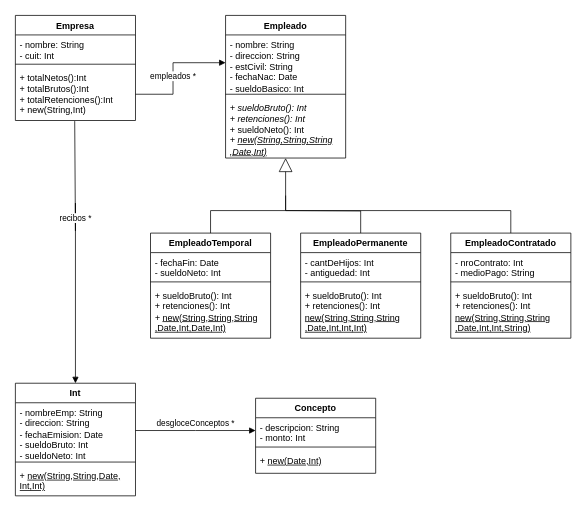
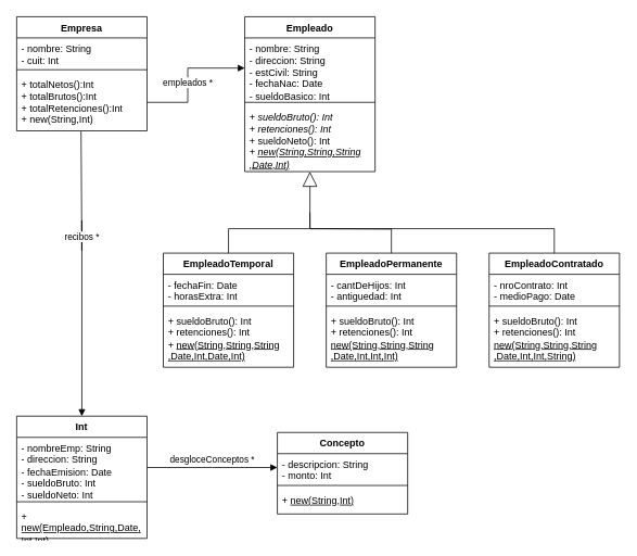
  <mxCell id="0" />
  <mxCell id="1" parent="0" />
  <mxCell id="2" value="Empresa" style="swimlane;fontStyle=1;align=center;verticalAlign=top;childLayout=stackLayout;horizontal=1;startSize=26;horizontalStack=0;resizeParent=1;resizeParentMax=0;resizeLast=0;collapsible=1;marginBottom=0;whiteSpace=wrap;html=1;" vertex="1" parent="1"><mxGeometry x="20" y="20" width="160" height="140" as="geometry" /></mxCell>
  <mxCell id="3" value="&lt;div&gt;- nombre: String&lt;/div&gt;&lt;div&gt;- cuit: Int&lt;/div&gt;" style="text;strokeColor=none;fillColor=none;align=left;verticalAlign=top;spacingLeft=4;spacingRight=4;overflow=hidden;rotatable=0;points=[[0,0.5],[1,0.5]];portConstraint=eastwest;whiteSpace=wrap;html=1;" vertex="1" parent="2"><mxGeometry y="26" width="160" height="34" as="geometry" /></mxCell>
  <mxCell id="4" value="" style="line;strokeWidth=1;fillColor=none;align=left;verticalAlign=middle;spacingTop=-1;spacingLeft=3;spacingRight=3;rotatable=0;labelPosition=right;points=[];portConstraint=eastwest;strokeColor=inherit;" vertex="1" parent="2"><mxGeometry y="60" width="160" height="10" as="geometry" /></mxCell>
  <mxCell id="5" value="&lt;div&gt;+ totalNetos():Int&lt;/div&gt;&lt;div&gt;+ totalBrutos():Int&lt;/div&gt;&lt;div&gt;+ totalRetenciones():Int&lt;/div&gt;&lt;div&gt;+ new(String,Int)&lt;/div&gt;" style="text;strokeColor=none;fillColor=none;align=left;verticalAlign=top;spacingLeft=4;spacingRight=4;overflow=hidden;rotatable=0;points=[[0,0.5],[1,0.5]];portConstraint=eastwest;whiteSpace=wrap;html=1;" vertex="1" parent="2"><mxGeometry y="70" width="160" height="70" as="geometry" /></mxCell>
  <mxCell id="6" value="Empleado" style="swimlane;fontStyle=1;align=center;verticalAlign=top;childLayout=stackLayout;horizontal=1;startSize=26;horizontalStack=0;resizeParent=1;resizeParentMax=0;resizeLast=0;collapsible=1;marginBottom=0;whiteSpace=wrap;html=1;" vertex="1" parent="1"><mxGeometry x="300" y="20" width="160" height="190" as="geometry" /></mxCell>
  <mxCell id="7" value="&lt;div&gt;- nombre: String&lt;/div&gt;&lt;div&gt;- direccion: String&lt;/div&gt;&lt;div&gt;- estCivil: String&lt;/div&gt;&lt;div&gt;- fechaNac: Date&lt;/div&gt;&lt;div&gt;- sueldoBasico: Int&lt;/div&gt;" style="text;strokeColor=none;fillColor=none;align=left;verticalAlign=top;spacingLeft=4;spacingRight=4;overflow=hidden;rotatable=0;points=[[0,0.5],[1,0.5]];portConstraint=eastwest;whiteSpace=wrap;html=1;" vertex="1" parent="6"><mxGeometry y="26" width="160" height="74" as="geometry" /></mxCell>
  <mxCell id="8" value="" style="line;strokeWidth=1;fillColor=none;align=left;verticalAlign=middle;spacingTop=-1;spacingLeft=3;spacingRight=3;rotatable=0;labelPosition=right;points=[];portConstraint=eastwest;strokeColor=inherit;" vertex="1" parent="6"><mxGeometry y="100" width="160" height="10" as="geometry" /></mxCell>
  <mxCell id="9" value="&lt;div&gt;&lt;i&gt;+ sueldoBruto(): Int&lt;/i&gt;&lt;/div&gt;&lt;div&gt;&lt;i&gt;+ retenciones(): Int&lt;/i&gt;&lt;/div&gt;&lt;div&gt;&lt;div&gt;&lt;u&gt;&lt;i&gt;&lt;/i&gt;&lt;/u&gt;&lt;/div&gt;&lt;div&gt;+ sueldoNeto(): Int&lt;/div&gt;&lt;/div&gt;&lt;div&gt;&lt;i&gt;+ &lt;u&gt;new(String,String,String&lt;/u&gt;&lt;/i&gt;&lt;/div&gt;&lt;div&gt;&lt;u&gt;&lt;i&gt;,Date,Int)&lt;/i&gt;&lt;/u&gt;&lt;/div&gt;" style="text;strokeColor=none;fillColor=none;align=left;verticalAlign=top;spacingLeft=4;spacingRight=4;overflow=hidden;rotatable=0;points=[[0,0.5],[1,0.5]];portConstraint=eastwest;whiteSpace=wrap;html=1;" vertex="1" parent="6"><mxGeometry y="110" width="160" height="80" as="geometry" /></mxCell>
  <mxCell id="10" value="EmpleadoTemporal" style="swimlane;fontStyle=1;align=center;verticalAlign=top;childLayout=stackLayout;horizontal=1;startSize=26;horizontalStack=0;resizeParent=1;resizeParentMax=0;resizeLast=0;collapsible=1;marginBottom=0;whiteSpace=wrap;html=1;" vertex="1" parent="1"><mxGeometry x="200" y="310" width="160" height="140" as="geometry" /></mxCell>
- <mxCell id="11" value="&lt;div&gt;- fechaFin: Date&lt;/div&gt;&lt;div&gt;- sueldoNeto: Int&lt;/div&gt;" style="text;strokeColor=none;fillColor=none;align=left;verticalAlign=top;spacingLeft=4;spacingRight=4;overflow=hidden;rotatable=0;points=[[0,0.5],[1,0.5]];portConstraint=eastwest;whiteSpace=wrap;html=1;" vertex="1" parent="10"><mxGeometry y="26" width="160" height="34" as="geometry" /></mxCell>
+ <mxCell id="11" value="&lt;div&gt;- fechaFin: Date&lt;/div&gt;&lt;div&gt;- horasExtra: Int&lt;/div&gt;" style="text;strokeColor=none;fillColor=none;align=left;verticalAlign=top;spacingLeft=4;spacingRight=4;overflow=hidden;rotatable=0;points=[[0,0.5],[1,0.5]];portConstraint=eastwest;whiteSpace=wrap;html=1;" vertex="1" parent="10"><mxGeometry y="26" width="160" height="34" as="geometry" /></mxCell>
  <mxCell id="12" value="" style="line;strokeWidth=1;fillColor=none;align=left;verticalAlign=middle;spacingTop=-1;spacingLeft=3;spacingRight=3;rotatable=0;labelPosition=right;points=[];portConstraint=eastwest;strokeColor=inherit;" vertex="1" parent="10"><mxGeometry y="60" width="160" height="10" as="geometry" /></mxCell>
  <mxCell id="13" value="&lt;div&gt;+ sueldoBruto(): Int&lt;/div&gt;&lt;div&gt;+ retenciones(): Int&lt;/div&gt;&lt;div&gt;&lt;div&gt;&lt;div&gt;&lt;i&gt;+&lt;/i&gt; &lt;u&gt;new(String,String,String&lt;/u&gt;&lt;/div&gt;&lt;div&gt;&lt;u&gt;,Date,Int,Date,Int)&lt;/u&gt;&lt;/div&gt;&lt;/div&gt;&lt;/div&gt;" style="text;strokeColor=none;fillColor=none;align=left;verticalAlign=top;spacingLeft=4;spacingRight=4;overflow=hidden;rotatable=0;points=[[0,0.5],[1,0.5]];portConstraint=eastwest;whiteSpace=wrap;html=1;" vertex="1" parent="10"><mxGeometry y="70" width="160" height="70" as="geometry" /></mxCell>
  <mxCell id="14" value="EmpleadoPermanente" style="swimlane;fontStyle=1;align=center;verticalAlign=top;childLayout=stackLayout;horizontal=1;startSize=26;horizontalStack=0;resizeParent=1;resizeParentMax=0;resizeLast=0;collapsible=1;marginBottom=0;whiteSpace=wrap;html=1;" vertex="1" parent="1"><mxGeometry x="400" y="310" width="160" height="140" as="geometry" /></mxCell>
  <mxCell id="15" value="&lt;div&gt;- cantDeHijos: Int&lt;/div&gt;&lt;div&gt;- antiguedad: Int&lt;/div&gt;" style="text;strokeColor=none;fillColor=none;align=left;verticalAlign=top;spacingLeft=4;spacingRight=4;overflow=hidden;rotatable=0;points=[[0,0.5],[1,0.5]];portConstraint=eastwest;whiteSpace=wrap;html=1;" vertex="1" parent="14"><mxGeometry y="26" width="160" height="34" as="geometry" /></mxCell>
  <mxCell id="16" value="" style="line;strokeWidth=1;fillColor=none;align=left;verticalAlign=middle;spacingTop=-1;spacingLeft=3;spacingRight=3;rotatable=0;labelPosition=right;points=[];portConstraint=eastwest;strokeColor=inherit;" vertex="1" parent="14"><mxGeometry y="60" width="160" height="10" as="geometry" /></mxCell>
  <mxCell id="17" value="&lt;div&gt;+ sueldoBruto(): Int&lt;/div&gt;&lt;div&gt;+ retenciones(): Int&lt;/div&gt;&lt;div&gt;&lt;div&gt;&lt;div&gt; &lt;u&gt;new(String,String,String&lt;/u&gt;&lt;/div&gt;&lt;div&gt;&lt;u&gt;,Date,Int,Int,Int)&lt;/u&gt;&lt;/div&gt;&lt;br&gt;&lt;/div&gt;&lt;/div&gt;" style="text;strokeColor=none;fillColor=none;align=left;verticalAlign=top;spacingLeft=4;spacingRight=4;overflow=hidden;rotatable=0;points=[[0,0.5],[1,0.5]];portConstraint=eastwest;whiteSpace=wrap;html=1;" vertex="1" parent="14"><mxGeometry y="70" width="160" height="70" as="geometry" /></mxCell>
  <mxCell id="18" value="" style="endArrow=block;endSize=16;endFill=0;html=1;rounded=0;entryX=0.5;entryY=1;entryDx=0;entryDy=0;" edge="1" parent="1" target="6"><mxGeometry width="160" relative="1" as="geometry"><mxPoint x="380" y="280" as="sourcePoint" /><mxPoint x="630" y="260" as="targetPoint" /></mxGeometry></mxCell>
  <mxCell id="19" value="" style="endArrow=none;html=1;edgeStyle=orthogonalEdgeStyle;rounded=0;entryX=0.5;entryY=0;entryDx=0;entryDy=0;" edge="1" parent="1" target="14"><mxGeometry relative="1" as="geometry"><mxPoint x="380" y="280" as="sourcePoint" /><mxPoint x="554" y="290" as="targetPoint" /></mxGeometry></mxCell>
  <mxCell id="20" value="" style="endArrow=none;html=1;edgeStyle=orthogonalEdgeStyle;rounded=0;exitX=0.5;exitY=0;exitDx=0;exitDy=0;" edge="1" parent="1" source="10"><mxGeometry relative="1" as="geometry"><mxPoint x="160" y="270" as="sourcePoint" /><mxPoint x="380" y="280" as="targetPoint" /><Array as="points"><mxPoint x="280" y="280" /></Array></mxGeometry></mxCell>
  <mxCell id="21" value="empleados *" style="html=1;verticalAlign=bottom;endArrow=block;curved=0;rounded=0;entryX=0;entryY=0.5;entryDx=0;entryDy=0;exitX=1;exitY=0.5;exitDx=0;exitDy=0;" edge="1" parent="1" source="5" target="7"><mxGeometry x="-0.198" width="80" relative="1" as="geometry"><mxPoint x="200" y="120" as="sourcePoint" /><mxPoint x="550" y="200" as="targetPoint" /><Array as="points"><mxPoint x="230" y="125" /><mxPoint x="230" y="83" /></Array><mxPoint as="offset" /></mxGeometry></mxCell>
  <mxCell id="22" value="Int" style="swimlane;fontStyle=1;align=center;verticalAlign=top;childLayout=stackLayout;horizontal=1;startSize=26;horizontalStack=0;resizeParent=1;resizeParentMax=0;resizeLast=0;collapsible=1;marginBottom=0;whiteSpace=wrap;html=1;" vertex="1" parent="1"><mxGeometry x="20" y="510" width="160" height="150" as="geometry" /></mxCell>
  <mxCell id="23" value="&lt;div&gt;- nombreEmp: String&lt;/div&gt;&lt;div&gt;- direccion: String&lt;/div&gt;&lt;div&gt;- fechaEmision: Date&lt;/div&gt;&lt;div&gt;- sueldoBruto: Int&lt;/div&gt;&lt;div&gt;- sueldoNeto: Int&lt;/div&gt;" style="text;strokeColor=none;fillColor=none;align=left;verticalAlign=top;spacingLeft=4;spacingRight=4;overflow=hidden;rotatable=0;points=[[0,0.5],[1,0.5]];portConstraint=eastwest;whiteSpace=wrap;html=1;" vertex="1" parent="22"><mxGeometry y="26" width="160" height="74" as="geometry" /></mxCell>
  <mxCell id="24" value="" style="line;strokeWidth=1;fillColor=none;align=left;verticalAlign=middle;spacingTop=-1;spacingLeft=3;spacingRight=3;rotatable=0;labelPosition=right;points=[];portConstraint=eastwest;strokeColor=inherit;" vertex="1" parent="22"><mxGeometry y="100" width="160" height="10" as="geometry" /></mxCell>
- <mxCell id="25" value="&lt;div&gt;+ &lt;u&gt;new(String,String,Date&lt;/u&gt;&lt;u&gt;,&lt;/u&gt;&lt;/div&gt;&lt;div&gt;&lt;u&gt;Int,Int)&lt;/u&gt;&lt;/div&gt;" style="text;strokeColor=none;fillColor=none;align=left;verticalAlign=top;spacingLeft=4;spacingRight=4;overflow=hidden;rotatable=0;points=[[0,0.5],[1,0.5]];portConstraint=eastwest;whiteSpace=wrap;html=1;" vertex="1" parent="22"><mxGeometry y="110" width="160" height="40" as="geometry" /></mxCell>
+ <mxCell id="25" value="&lt;div&gt;+ &lt;u&gt;new(Empleado,String,Date&lt;/u&gt;&lt;u&gt;,&lt;/u&gt;&lt;/div&gt;&lt;div&gt;&lt;u&gt;Int,Int)&lt;/u&gt;&lt;/div&gt;" style="text;strokeColor=none;fillColor=none;align=left;verticalAlign=top;spacingLeft=4;spacingRight=4;overflow=hidden;rotatable=0;points=[[0,0.5],[1,0.5]];portConstraint=eastwest;whiteSpace=wrap;html=1;" vertex="1" parent="22"><mxGeometry y="110" width="160" height="40" as="geometry" /></mxCell>
  <mxCell id="26" value="recibos *" style="html=1;verticalAlign=bottom;endArrow=block;curved=0;rounded=0;entryX=0.5;entryY=0;entryDx=0;entryDy=0;exitX=0.494;exitY=1.011;exitDx=0;exitDy=0;exitPerimeter=0;" edge="1" parent="1" source="5" target="22"><mxGeometry width="80" relative="1" as="geometry"><mxPoint x="50" y="307" as="sourcePoint" /><mxPoint x="170" y="270" as="targetPoint" /><Array as="points"><mxPoint x="100" y="307" /><mxPoint x="100" y="270" /></Array></mxGeometry></mxCell>
  <mxCell id="27" value="EmpleadoContratado" style="swimlane;fontStyle=1;align=center;verticalAlign=top;childLayout=stackLayout;horizontal=1;startSize=26;horizontalStack=0;resizeParent=1;resizeParentMax=0;resizeLast=0;collapsible=1;marginBottom=0;whiteSpace=wrap;html=1;" vertex="1" parent="1"><mxGeometry x="600" y="310" width="160" height="140" as="geometry" /></mxCell>
- <mxCell id="28" value="&lt;div&gt;- nroContrato: Int&lt;/div&gt;&lt;div&gt;- medioPago: String&lt;/div&gt;" style="text;strokeColor=none;fillColor=none;align=left;verticalAlign=top;spacingLeft=4;spacingRight=4;overflow=hidden;rotatable=0;points=[[0,0.5],[1,0.5]];portConstraint=eastwest;whiteSpace=wrap;html=1;" vertex="1" parent="27"><mxGeometry y="26" width="160" height="34" as="geometry" /></mxCell>
+ <mxCell id="28" value="&lt;div&gt;- nroContrato: Int&lt;/div&gt;&lt;div&gt;- medioPago: Date&lt;/div&gt;" style="text;strokeColor=none;fillColor=none;align=left;verticalAlign=top;spacingLeft=4;spacingRight=4;overflow=hidden;rotatable=0;points=[[0,0.5],[1,0.5]];portConstraint=eastwest;whiteSpace=wrap;html=1;" vertex="1" parent="27"><mxGeometry y="26" width="160" height="34" as="geometry" /></mxCell>
  <mxCell id="29" value="" style="line;strokeWidth=1;fillColor=none;align=left;verticalAlign=middle;spacingTop=-1;spacingLeft=3;spacingRight=3;rotatable=0;labelPosition=right;points=[];portConstraint=eastwest;strokeColor=inherit;" vertex="1" parent="27"><mxGeometry y="60" width="160" height="10" as="geometry" /></mxCell>
  <mxCell id="30" value="&lt;div&gt;+ sueldoBruto(): Int&lt;/div&gt;&lt;div&gt;+ retenciones(): Int&lt;div&gt;&lt;div&gt; &lt;u&gt;new(String,String,String&lt;/u&gt;&lt;/div&gt;&lt;div&gt;&lt;u&gt;,Date,Int,Int,String)&lt;/u&gt;&lt;/div&gt;&lt;br&gt;&lt;/div&gt;&lt;/div&gt;" style="text;strokeColor=none;fillColor=none;align=left;verticalAlign=top;spacingLeft=4;spacingRight=4;overflow=hidden;rotatable=0;points=[[0,0.5],[1,0.5]];portConstraint=eastwest;whiteSpace=wrap;html=1;" vertex="1" parent="27"><mxGeometry y="70" width="160" height="70" as="geometry" /></mxCell>
  <mxCell id="31" value="" style="endArrow=none;html=1;edgeStyle=orthogonalEdgeStyle;rounded=0;entryX=0.5;entryY=0;entryDx=0;entryDy=0;" edge="1" parent="1" target="27"><mxGeometry relative="1" as="geometry"><mxPoint x="380" y="260" as="sourcePoint" /><mxPoint x="730" y="300" as="targetPoint" /><Array as="points"><mxPoint x="680" y="280" /></Array></mxGeometry></mxCell>
  <mxCell id="32" value="Concepto" style="swimlane;fontStyle=1;align=center;verticalAlign=top;childLayout=stackLayout;horizontal=1;startSize=26;horizontalStack=0;resizeParent=1;resizeParentMax=0;resizeLast=0;collapsible=1;marginBottom=0;whiteSpace=wrap;html=1;" vertex="1" parent="1"><mxGeometry x="340" y="530" width="160" height="100" as="geometry" /></mxCell>
  <mxCell id="33" value="&lt;div&gt;- descripcion: String&lt;/div&gt;&lt;div&gt;- monto: Int&lt;/div&gt;" style="text;strokeColor=none;fillColor=none;align=left;verticalAlign=top;spacingLeft=4;spacingRight=4;overflow=hidden;rotatable=0;points=[[0,0.5],[1,0.5]];portConstraint=eastwest;whiteSpace=wrap;html=1;" vertex="1" parent="32"><mxGeometry y="26" width="160" height="34" as="geometry" /></mxCell>
  <mxCell id="34" value="" style="line;strokeWidth=1;fillColor=none;align=left;verticalAlign=middle;spacingTop=-1;spacingLeft=3;spacingRight=3;rotatable=0;labelPosition=right;points=[];portConstraint=eastwest;strokeColor=inherit;" vertex="1" parent="32"><mxGeometry y="60" width="160" height="10" as="geometry" /></mxCell>
- <mxCell id="35" value="+ &lt;u&gt;new(Date,Int)&lt;/u&gt;" style="text;strokeColor=none;fillColor=none;align=left;verticalAlign=top;spacingLeft=4;spacingRight=4;overflow=hidden;rotatable=0;points=[[0,0.5],[1,0.5]];portConstraint=eastwest;whiteSpace=wrap;html=1;" vertex="1" parent="32"><mxGeometry y="70" width="160" height="30" as="geometry" /></mxCell>
+ <mxCell id="35" value="+ &lt;u&gt;new(String,Int)&lt;/u&gt;" style="text;strokeColor=none;fillColor=none;align=left;verticalAlign=top;spacingLeft=4;spacingRight=4;overflow=hidden;rotatable=0;points=[[0,0.5],[1,0.5]];portConstraint=eastwest;whiteSpace=wrap;html=1;" vertex="1" parent="32"><mxGeometry y="70" width="160" height="30" as="geometry" /></mxCell>
  <mxCell id="36" value="desgloceConceptos *" style="html=1;verticalAlign=bottom;endArrow=block;curved=0;rounded=0;entryX=0;entryY=0.5;entryDx=0;entryDy=0;exitX=1;exitY=0.5;exitDx=0;exitDy=0;" edge="1" parent="1" source="23" target="33"><mxGeometry width="80" relative="1" as="geometry"><mxPoint x="210" y="606" as="sourcePoint" /><mxPoint x="330" y="564" as="targetPoint" /><Array as="points"><mxPoint x="260" y="573" /></Array><mxPoint as="offset" /></mxGeometry></mxCell>
